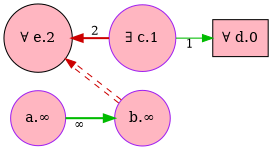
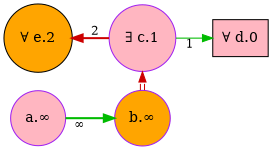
  digraph {
    rankdir=LR
    node [color=purple fillcolor=lightpink fontsize=14 shape=circle style=filled]
    edge [color="#00BB00" dir=forward fontsize=12 labeldistance=1.5 style=bold]
    n1 [color=black label="∀ d.0" shape=box]
-   n2 [color=black label="∀ e.2"]
+   n2 [color=black fillcolor=orange label="∀ e.2"]
    n3 [label="∃ c.1"]
    n4 [label="a.∞"]
-   n5 [label="b.∞"]
+   n5 [fillcolor=orange label="b.∞"]
    subgraph sub_1 {
      rank=max
      n1
    }
    subgraph sub_2 {
      rank=min
      n2
    }
    n3 -> n1 [style=solid taillabel=1]
    n3 -> n2 [color="#CC0000" taillabel=2]
    n4 -> n5 [taillabel="∞"]
-   n5 -> n2 [color="#CC0000:invis:#CC0000" constraint=false style=dashed]
+   n5 -> n3 [color="#CC0000:invis:#CC0000" constraint=false style=dashed]
  }
